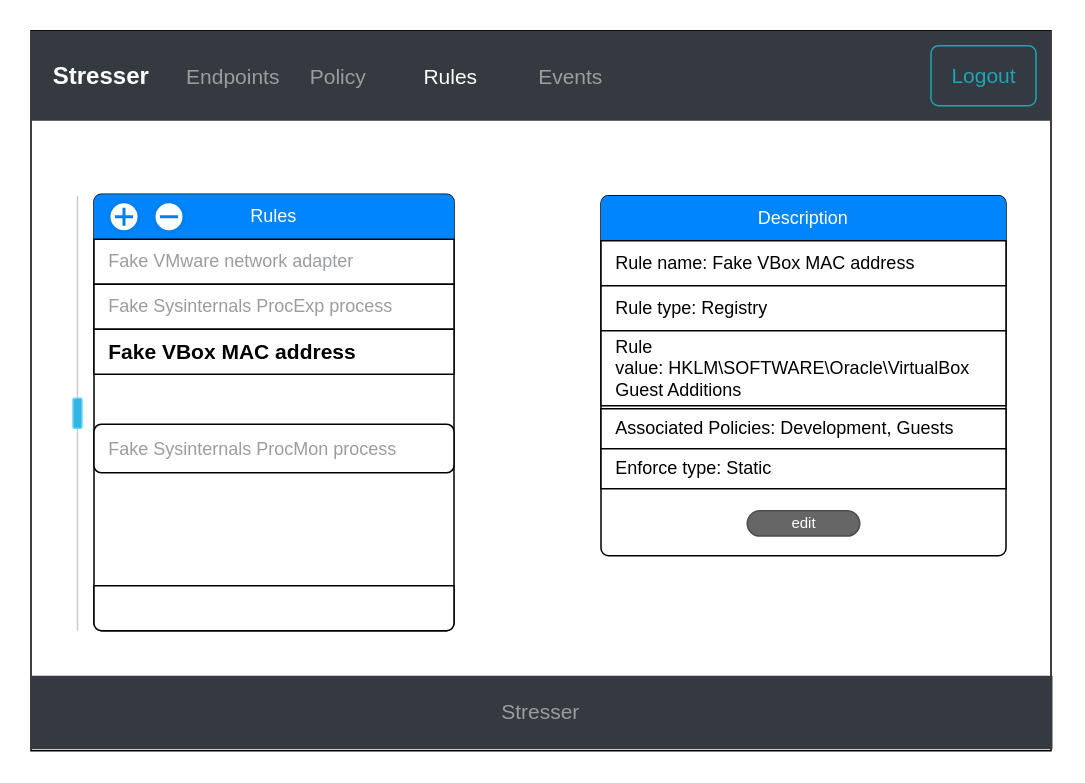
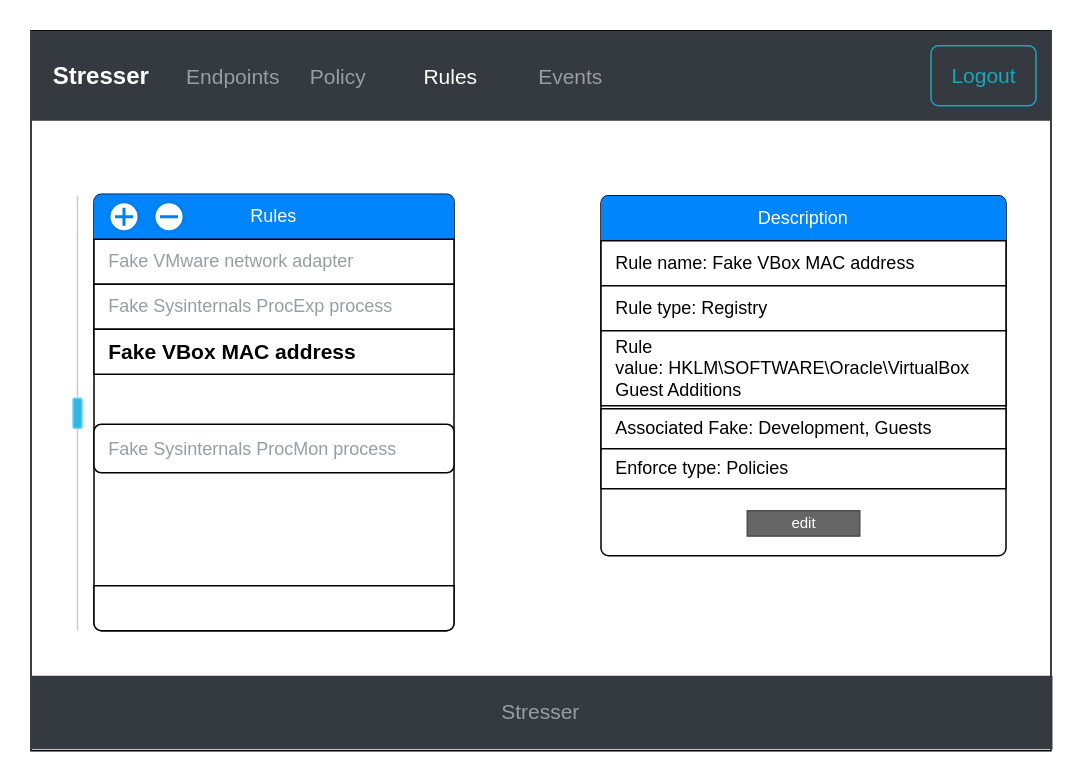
  <mxCell id="0" />
  <mxCell id="1" parent="0" />
  <mxCell id="2" value="" style="rounded=0;whiteSpace=wrap;html=1;" parent="1" vertex="1"><mxGeometry x="20" y="20" width="680" height="480" as="geometry" /></mxCell>
  <mxCell id="3" value="Stresser" style="html=1;shadow=0;dashed=0;fillColor=#343A40;strokeColor=none;fontSize=16;fontColor=#ffffff;align=left;spacing=15;fontStyle=1" parent="1" vertex="1"><mxGeometry x="20" y="20" width="680" height="60" as="geometry" /></mxCell>
  <mxCell id="4" value="Endpoints" style="fillColor=none;strokeColor=none;fontSize=14;align=center;fontColor=#9A9DA0;" parent="3" vertex="1"><mxGeometry width="70" height="40" relative="1" as="geometry"><mxPoint x="100" y="10" as="offset" /></mxGeometry></mxCell>
  <mxCell id="5" value="Policy" style="fillColor=none;strokeColor=none;fontSize=14;fontColor=#9A9DA0;align=center;" parent="3" vertex="1"><mxGeometry width="70" height="40" relative="1" as="geometry"><mxPoint x="170" y="10" as="offset" /></mxGeometry></mxCell>
  <mxCell id="6" value="Rules" style="fillColor=none;strokeColor=none;fontSize=14;align=center;spacingRight=0;fontColor=#FFFFFF;" parent="3" vertex="1"><mxGeometry width="80" height="40" relative="1" as="geometry"><mxPoint x="240" y="10" as="offset" /></mxGeometry></mxCell>
  <mxCell id="7" value="Events" style="fillColor=none;strokeColor=none;fontSize=14;fontColor=#9A9DA0;align=center;" parent="3" vertex="1"><mxGeometry width="80" height="40" relative="1" as="geometry"><mxPoint x="320" y="10" as="offset" /></mxGeometry></mxCell>
  <mxCell id="8" value="Logout" style="html=1;shadow=0;dashed=0;shape=mxgraph.bootstrap.rrect;rSize=5;fontSize=14;fontColor=#1CA5B8;strokeColor=#1CA5B8;fillColor=none;" parent="3" vertex="1"><mxGeometry x="1" width="70" height="40" relative="1" as="geometry"><mxPoint x="-80" y="10" as="offset" /></mxGeometry></mxCell>
  <mxCell id="9" value="" style="html=1;shadow=0;dashed=0;shape=mxgraph.bootstrap.rrect;rSize=5;html=1;whiteSpace=wrap;" parent="1" vertex="1"><mxGeometry x="62" y="129" width="240" height="291" as="geometry" /></mxCell>
  <mxCell id="10" value="Rules" style="html=1;shadow=0;dashed=0;shape=mxgraph.bootstrap.topButton;rSize=5;strokeColor=none;fillColor=#0085FC;fontColor=#ffffff;perimeter=none;whiteSpace=wrap;resizeWidth=1;align=center;spacing=10;" parent="9" vertex="1"><mxGeometry width="240" height="30" relative="1" as="geometry" /></mxCell>
  <mxCell id="11" value="Fake VMware network adapter" style="strokeColor=inherit;fillColor=inherit;gradientColor=inherit;html=1;shadow=0;dashed=0;perimeter=none;whiteSpace=wrap;resizeWidth=1;align=left;spacing=10;fontColor=#9A9DA0;" parent="9" vertex="1"><mxGeometry width="240" height="30" relative="1" as="geometry"><mxPoint y="30" as="offset" /></mxGeometry></mxCell>
  <mxCell id="12" value="Fake Sysinternals ProcExp process" style="strokeColor=inherit;fillColor=inherit;gradientColor=inherit;html=1;shadow=0;dashed=0;perimeter=none;whiteSpace=wrap;resizeWidth=1;align=left;spacing=10;fontColor=#9A9DA0;" parent="9" vertex="1"><mxGeometry width="240" height="30" relative="1" as="geometry"><mxPoint y="60" as="offset" /></mxGeometry></mxCell>
  <mxCell id="13" value="Fake VBox MAC address" style="strokeColor=inherit;fillColor=inherit;gradientColor=inherit;fontColor=inherit;html=1;shadow=0;dashed=0;perimeter=none;whiteSpace=wrap;resizeWidth=1;align=left;spacing=10;fontStyle=1;fontSize=14;" parent="9" vertex="1"><mxGeometry width="240" height="30" relative="1" as="geometry"><mxPoint y="90" as="offset" /></mxGeometry></mxCell>
  <mxCell id="14" value="" style="strokeColor=inherit;fillColor=inherit;gradientColor=inherit;fontColor=inherit;html=1;shadow=0;dashed=0;shape=mxgraph.bootstrap.bottomButton;rSize=5;perimeter=none;whiteSpace=wrap;resizeWidth=1;resizeHeight=0;align=left;spacing=10;" parent="9" vertex="1"><mxGeometry y="1" width="240" height="30" relative="1" as="geometry"><mxPoint y="-30" as="offset" /></mxGeometry></mxCell>
  <mxCell id="15" value="Fake Sysinternals ProcMon process" style="strokeColor=inherit;fillColor=inherit;gradientColor=inherit;html=1;shadow=0;dashed=0;whiteSpace=wrap;resizeWidth=1;align=left;spacing=10;fontColor=#9A9DA0;rounded=1;" parent="9" vertex="1"><mxGeometry y="153.337" width="240" height="32.333" as="geometry" /></mxCell>
  <mxCell id="16" value="" style="html=1;verticalLabelPosition=bottom;align=center;labelBackgroundColor=#ffffff;verticalAlign=top;strokeWidth=2;strokeColor=#0080F0;shadow=0;dashed=0;shape=mxgraph.ios7.icons.add;fontColor=#FFFFFF;" vertex="1" parent="9"><mxGeometry x="10" y="5" width="20" height="20" as="geometry" /></mxCell>
  <mxCell id="17" value="" style="html=1;verticalLabelPosition=bottom;align=center;labelBackgroundColor=#ffffff;verticalAlign=top;strokeWidth=2;strokeColor=#0080F0;shadow=0;dashed=0;shape=mxgraph.ios7.icons.delete;fontSize=14;fontColor=#9A9DA0;" vertex="1" parent="9"><mxGeometry x="40" y="5" width="20" height="20" as="geometry" /></mxCell>
  <mxCell id="18" value="" style="html=1;shadow=0;dashed=0;fillColor=#343A40;strokeColor=none;fontSize=16;fontColor=#ffffff;align=left;spacing=15;fontStyle=1" parent="1" vertex="1"><mxGeometry x="20" y="450" width="681" height="49" as="geometry" /></mxCell>
  <mxCell id="19" value="Stresser" style="fillColor=none;strokeColor=none;fontSize=14;fontColor=#9A9DA0;align=center;spacingRight=0;" parent="18" vertex="1"><mxGeometry width="80" height="40" relative="1" as="geometry"><mxPoint x="300" y="3.5" as="offset" /></mxGeometry></mxCell>
  <mxCell id="20" value="" style="html=1;shadow=0;dashed=0;shape=mxgraph.bootstrap.rrect;rSize=5;html=1;whiteSpace=wrap;" vertex="1" parent="1"><mxGeometry x="400" y="130" width="270" height="240" as="geometry" /></mxCell>
  <mxCell id="21" value="Description" style="html=1;shadow=0;dashed=0;shape=mxgraph.bootstrap.topButton;rSize=5;strokeColor=none;fillColor=#0085FC;fontColor=#ffffff;perimeter=none;whiteSpace=wrap;resizeWidth=1;align=center;spacing=10;" vertex="1" parent="20"><mxGeometry width="270" height="30" relative="1" as="geometry" /></mxCell>
  <mxCell id="22" value="Rule name: Fake VBox MAC address" style="strokeColor=inherit;fillColor=inherit;gradientColor=inherit;fontColor=inherit;html=1;shadow=0;dashed=0;perimeter=none;whiteSpace=wrap;resizeWidth=1;align=left;spacing=10;" vertex="1" parent="20"><mxGeometry width="270" height="30" relative="1" as="geometry"><mxPoint y="30" as="offset" /></mxGeometry></mxCell>
  <mxCell id="23" value="Rule type: Registry" style="strokeColor=inherit;fillColor=inherit;gradientColor=inherit;fontColor=inherit;html=1;shadow=0;dashed=0;perimeter=none;whiteSpace=wrap;resizeWidth=1;align=left;spacing=10;" vertex="1" parent="20"><mxGeometry width="270" height="30" relative="1" as="geometry"><mxPoint y="60" as="offset" /></mxGeometry></mxCell>
  <mxCell id="24" value="Rule value:&amp;nbsp;HKLM\SOFTWARE\Oracle\VirtualBox Guest Additions" style="strokeColor=inherit;fillColor=inherit;gradientColor=inherit;fontColor=inherit;html=1;shadow=0;dashed=0;perimeter=none;whiteSpace=wrap;resizeWidth=1;align=left;spacing=10;" vertex="1" parent="20"><mxGeometry width="270" height="50" relative="1" as="geometry"><mxPoint y="90" as="offset" /></mxGeometry></mxCell>
- <mxCell id="25" value="Associated Policies: Development, Guests" style="strokeColor=inherit;fillColor=inherit;gradientColor=inherit;fontColor=inherit;html=1;shadow=0;dashed=0;perimeter=none;whiteSpace=wrap;resizeWidth=1;align=left;spacing=10;" vertex="1" parent="20"><mxGeometry y="142.003" width="270" height="26.667" as="geometry" /></mxCell>
- <mxCell id="26" value="Enforce type: Static" style="strokeColor=inherit;fillColor=inherit;gradientColor=inherit;fontColor=inherit;html=1;shadow=0;dashed=0;perimeter=none;whiteSpace=wrap;resizeWidth=1;align=left;spacing=10;" vertex="1" parent="20"><mxGeometry y="168.67" width="270" height="26.667" as="geometry" /></mxCell>
- <mxCell id="27" value="edit" style="rounded=1;html=1;shadow=0;dashed=0;whiteSpace=wrap;fontSize=10;fillColor=#666666;align=center;strokeColor=#4D4D4D;fontColor=#ffffff;arcSize=50;" parent="20" vertex="1"><mxGeometry x="97.5" y="210" width="75" height="16.88" as="geometry" /></mxCell>
+ <mxCell id="25" value="Associated Fake: Development, Guests" style="strokeColor=inherit;fillColor=inherit;gradientColor=inherit;fontColor=inherit;html=1;shadow=0;dashed=0;perimeter=none;whiteSpace=wrap;resizeWidth=1;align=left;spacing=10;" vertex="1" parent="20"><mxGeometry y="142.003" width="270" height="26.667" as="geometry" /></mxCell>
+ <mxCell id="26" value="Enforce type: Policies" style="strokeColor=inherit;fillColor=inherit;gradientColor=inherit;fontColor=inherit;html=1;shadow=0;dashed=0;perimeter=none;whiteSpace=wrap;resizeWidth=1;align=left;spacing=10;" vertex="1" parent="20"><mxGeometry y="168.67" width="270" height="26.667" as="geometry" /></mxCell>
+ <mxCell id="27" value="edit" style="html=1;shadow=0;dashed=0;whiteSpace=wrap;fontSize=10;fillColor=#666666;align=center;strokeColor=#4D4D4D;fontColor=#ffffff;arcSize=50;rounded=0;" parent="20" vertex="1"><mxGeometry x="97.5" y="210" width="75" height="16.88" as="geometry" /></mxCell>
  <mxCell id="28" value="" style="verticalLabelPosition=bottom;verticalAlign=top;html=1;shadow=0;dashed=0;strokeWidth=1;shape=mxgraph.android.quickscroll3;dy=0.5;fillColor=#33b5e5;strokeColor=#66D5F5;fontColor=#FFFFFF;" vertex="1" parent="1"><mxGeometry x="50" y="130" width="2" height="290" as="geometry" /></mxCell>
